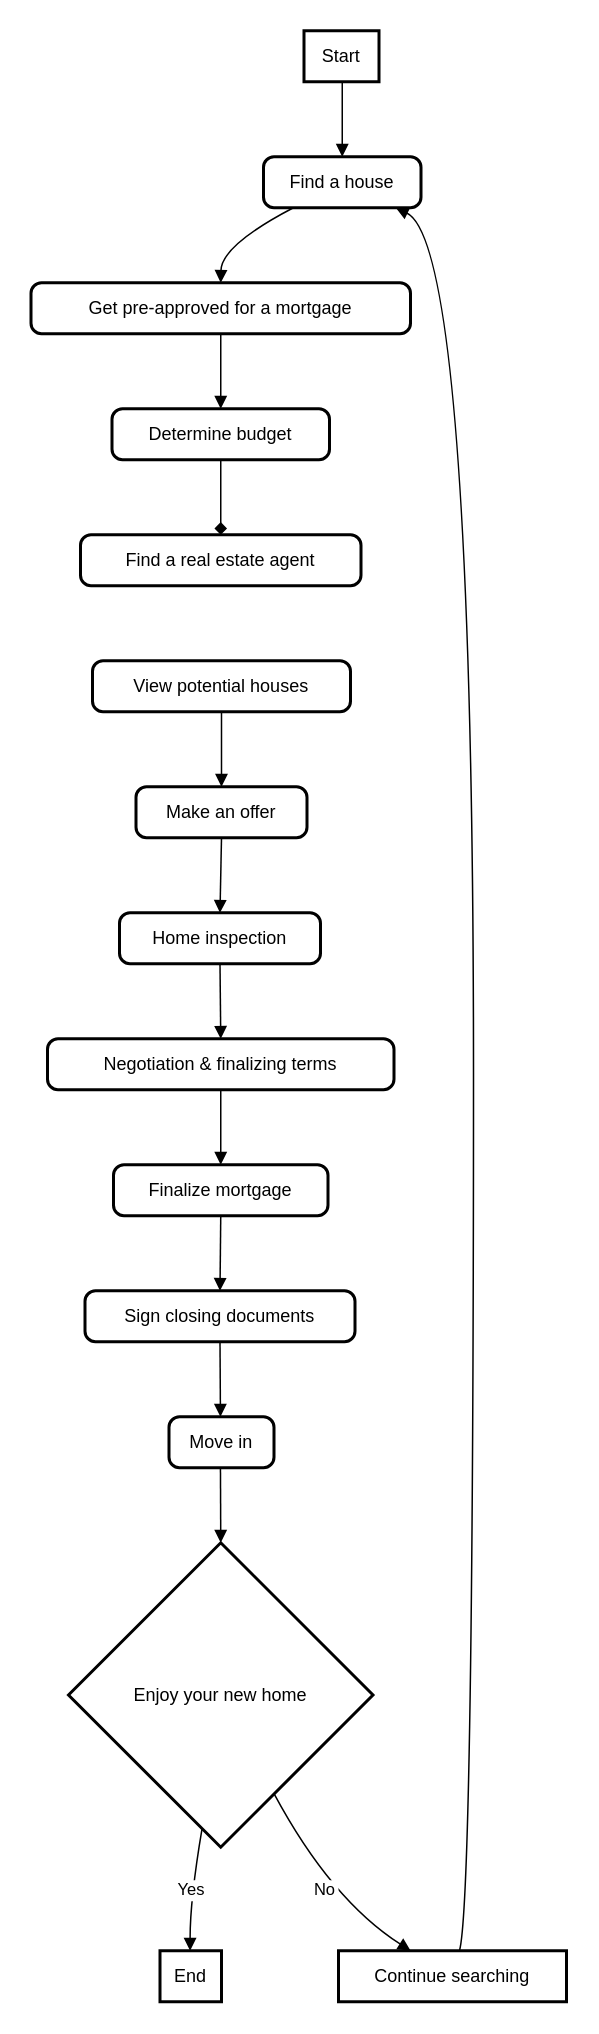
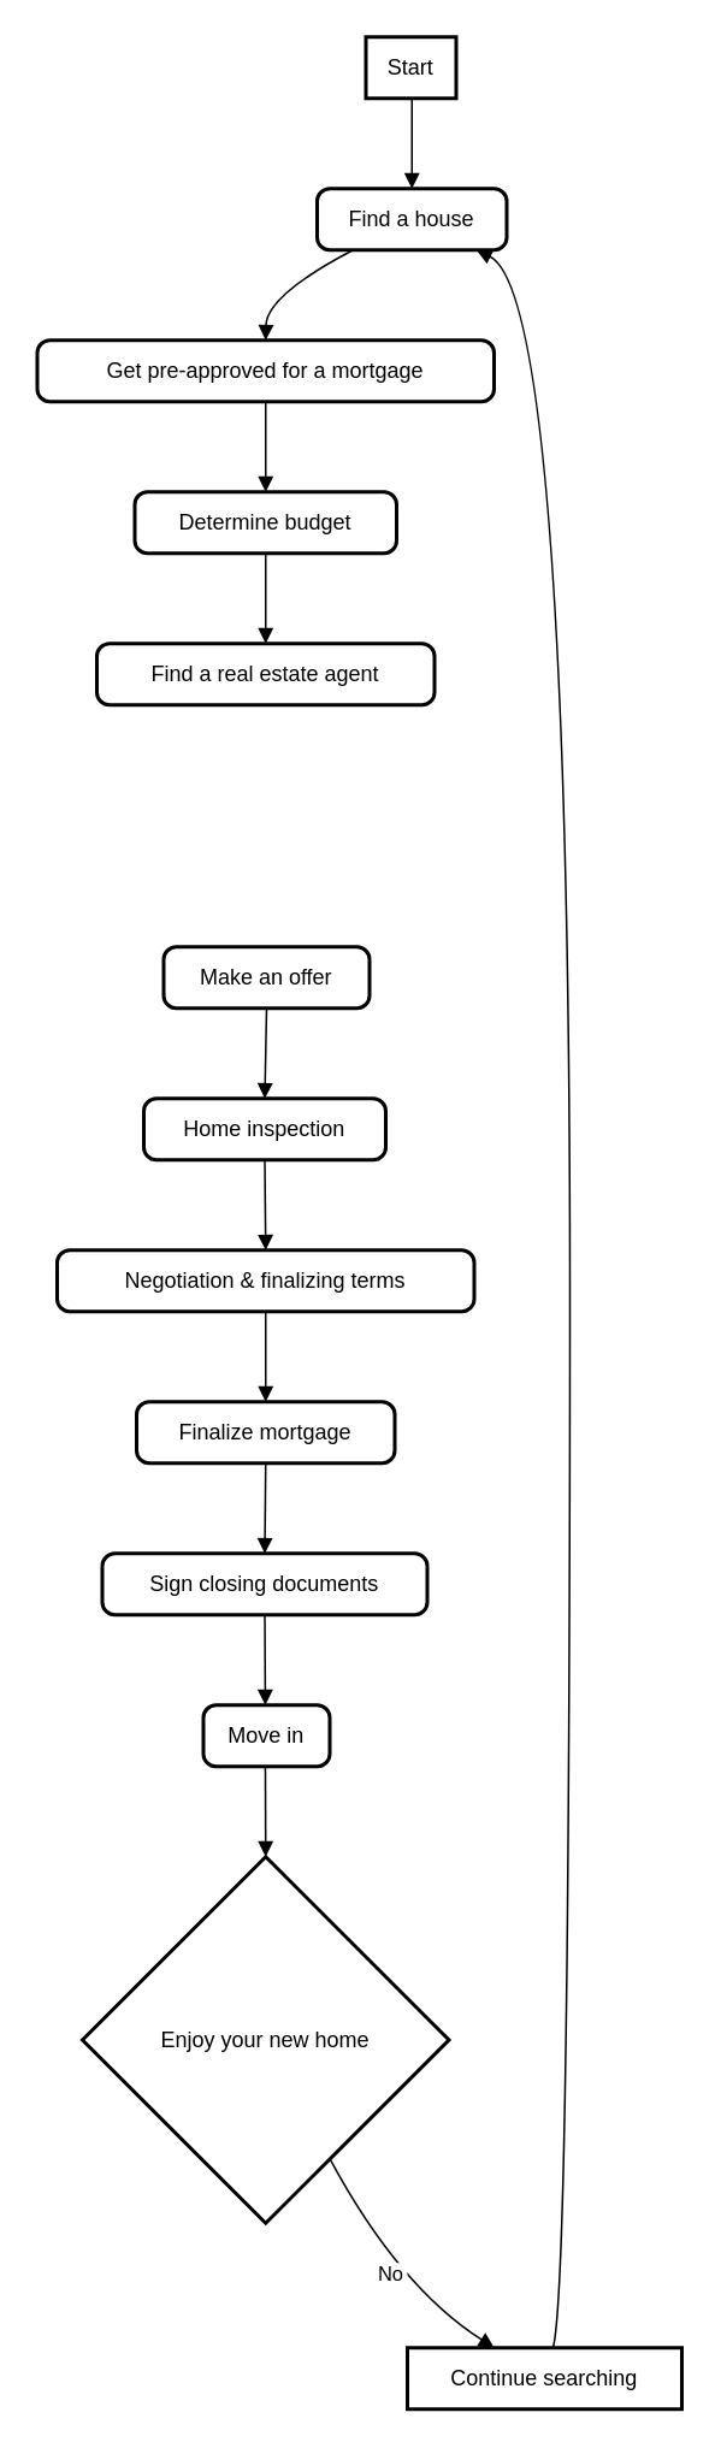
  <mxCell id="0" />
  <mxCell id="1" parent="0" />
  <mxCell id="2" value="Start" style="whiteSpace=wrap;strokeWidth=2;" vertex="1" parent="1"><mxGeometry x="202" width="50" height="34" as="geometry" y="20" /></mxCell>
  <mxCell id="3" value="Find a house" style="rounded=1;absoluteArcSize=1;arcSize=14;whiteSpace=wrap;strokeWidth=2;" vertex="1" parent="1"><mxGeometry x="175" y="104" width="105" height="34" as="geometry" /></mxCell>
  <mxCell id="4" value="Get pre-approved for a mortgage" style="rounded=1;absoluteArcSize=1;arcSize=14;whiteSpace=wrap;strokeWidth=2;" vertex="1" parent="1"><mxGeometry y="188" width="253" height="34" as="geometry" x="20" /></mxCell>
  <mxCell id="5" value="Determine budget" style="rounded=1;absoluteArcSize=1;arcSize=14;whiteSpace=wrap;strokeWidth=2;" vertex="1" parent="1"><mxGeometry x="74" y="272" width="145" height="34" as="geometry" /></mxCell>
  <mxCell id="6" value="Find a real estate agent" style="rounded=1;absoluteArcSize=1;arcSize=14;whiteSpace=wrap;strokeWidth=2;" vertex="1" parent="1"><mxGeometry x="53" y="356" width="187" height="34" as="geometry" /></mxCell>
- <mxCell id="7" value="View potential houses" style="rounded=1;absoluteArcSize=1;arcSize=14;whiteSpace=wrap;strokeWidth=2;" vertex="1" parent="1"><mxGeometry x="61" y="440" width="172" height="34" as="geometry" /></mxCell>
  <mxCell id="8" value="Make an offer" style="rounded=1;absoluteArcSize=1;arcSize=14;whiteSpace=wrap;strokeWidth=2;" vertex="1" parent="1"><mxGeometry x="90" y="524" width="114" height="34" as="geometry" /></mxCell>
  <mxCell id="9" value="Home inspection" style="rounded=1;absoluteArcSize=1;arcSize=14;whiteSpace=wrap;strokeWidth=2;" vertex="1" parent="1"><mxGeometry x="79" y="608" width="134" height="34" as="geometry" /></mxCell>
  <mxCell id="10" value="Negotiation &amp; finalizing terms" style="rounded=1;absoluteArcSize=1;arcSize=14;whiteSpace=wrap;strokeWidth=2;" vertex="1" parent="1"><mxGeometry x="31" y="692" width="231" height="34" as="geometry" /></mxCell>
  <mxCell id="11" value="Finalize mortgage" style="rounded=1;absoluteArcSize=1;arcSize=14;whiteSpace=wrap;strokeWidth=2;" vertex="1" parent="1"><mxGeometry x="75" y="776" width="143" height="34" as="geometry" /></mxCell>
  <mxCell id="12" value="Sign closing documents" style="rounded=1;absoluteArcSize=1;arcSize=14;whiteSpace=wrap;strokeWidth=2;" vertex="1" parent="1"><mxGeometry x="56" y="860" width="180" height="34" as="geometry" /></mxCell>
  <mxCell id="13" value="Move in" style="rounded=1;absoluteArcSize=1;arcSize=14;whiteSpace=wrap;strokeWidth=2;" vertex="1" parent="1"><mxGeometry x="112" y="944" width="70" height="34" as="geometry" /></mxCell>
  <mxCell id="14" value="Enjoy your new home" style="rhombus;strokeWidth=2;whiteSpace=wrap;" vertex="1" parent="1"><mxGeometry x="45" y="1028" width="203" height="203" as="geometry" /></mxCell>
- <mxCell id="15" value="End" style="whiteSpace=wrap;strokeWidth=2;" vertex="1" parent="1"><mxGeometry x="106" y="1300" width="41" height="34" as="geometry" /></mxCell>
  <mxCell id="16" value="Continue searching" style="whiteSpace=wrap;strokeWidth=2;" vertex="1" parent="1"><mxGeometry x="225" y="1300" width="152" height="34" as="geometry" /></mxCell>
  <mxCell id="17" value="" style="curved=1;startArrow=none;endArrow=block;exitX=0.51;exitY=1;entryX=0.5;entryY=0;" edge="1" parent="1" source="2" target="3"><mxGeometry relative="1" as="geometry"><Array as="points" /></mxGeometry></mxCell>
  <mxCell id="18" value="" style="curved=1;startArrow=none;endArrow=block;exitX=0.19;exitY=1;entryX=0.5;entryY=0;" edge="1" parent="1" source="3" target="4"><mxGeometry relative="1" as="geometry"><Array as="points"><mxPoint x="147" y="163" /></Array></mxGeometry></mxCell>
  <mxCell id="19" value="" style="curved=1;startArrow=none;endArrow=block;exitX=0.5;exitY=1;entryX=0.5;entryY=0;" edge="1" parent="1" source="4" target="5"><mxGeometry relative="1" as="geometry"><Array as="points" /></mxGeometry></mxCell>
- <mxCell id="20" value="" style="curved=1;startArrow=none;endArrow=diamond;exitX=0.5;exitY=1;entryX=0.5;entryY=0;" edge="1" parent="1" source="5" target="6"><mxGeometry relative="1" as="geometry"><Array as="points" /></mxGeometry></mxCell>
- <mxCell id="21" value="" style="curved=1;startArrow=none;endArrow=block;exitX=0.5;exitY=1;entryX=0.5;entryY=0;" edge="1" parent="1" source="7" target="8"><mxGeometry relative="1" as="geometry"><Array as="points" /></mxGeometry></mxCell>
+ <mxCell id="20" value="" style="curved=1;startArrow=none;endArrow=block;exitX=0.5;exitY=1;entryX=0.5;entryY=0;" edge="1" parent="1" source="5" target="6"><mxGeometry relative="1" as="geometry"><Array as="points" /></mxGeometry></mxCell>
  <mxCell id="22" value="" style="curved=1;startArrow=none;endArrow=block;exitX=0.5;exitY=1;entryX=0.5;entryY=0;" edge="1" parent="1" source="8" target="9"><mxGeometry relative="1" as="geometry"><Array as="points" /></mxGeometry></mxCell>
  <mxCell id="23" value="" style="curved=1;startArrow=none;endArrow=block;exitX=0.5;exitY=1;entryX=0.5;entryY=0;" edge="1" parent="1" source="9" target="10"><mxGeometry relative="1" as="geometry"><Array as="points" /></mxGeometry></mxCell>
  <mxCell id="24" value="" style="curved=1;startArrow=none;endArrow=block;exitX=0.5;exitY=1;entryX=0.5;entryY=0;" edge="1" parent="1" source="10" target="11"><mxGeometry relative="1" as="geometry"><Array as="points" /></mxGeometry></mxCell>
  <mxCell id="25" value="" style="curved=1;startArrow=none;endArrow=block;exitX=0.5;exitY=1;entryX=0.5;entryY=0;" edge="1" parent="1" source="11" target="12"><mxGeometry relative="1" as="geometry"><Array as="points" /></mxGeometry></mxCell>
  <mxCell id="26" value="" style="curved=1;startArrow=none;endArrow=block;exitX=0.5;exitY=1;entryX=0.49;entryY=0;" edge="1" parent="1" source="12" target="13"><mxGeometry relative="1" as="geometry"><Array as="points" /></mxGeometry></mxCell>
  <mxCell id="27" value="" style="curved=1;startArrow=none;endArrow=block;exitX=0.49;exitY=1;entryX=0.5;entryY=0;" edge="1" parent="1" source="13" target="14"><mxGeometry relative="1" as="geometry"><Array as="points" /></mxGeometry></mxCell>
- <mxCell id="28" value="Yes" style="curved=1;startArrow=none;endArrow=block;exitX=0.43;exitY=1;entryX=0.49;entryY=0.01;" edge="1" parent="1" source="14" target="15"><mxGeometry relative="1" as="geometry"><Array as="points"><mxPoint x="126" y="1266" /></Array></mxGeometry></mxCell>
  <mxCell id="29" value="No" style="curved=1;startArrow=none;endArrow=block;exitX=0.77;exitY=1;entryX=0.32;entryY=0.01;" edge="1" parent="1" source="14" target="16"><mxGeometry relative="1" as="geometry"><Array as="points"><mxPoint x="220" y="1266" /></Array></mxGeometry></mxCell>
  <mxCell id="30" value="" style="curved=1;startArrow=none;endArrow=block;exitX=0.53;exitY=0.01;entryX=0.84;entryY=1;" edge="1" parent="1" source="16" target="3"><mxGeometry relative="1" as="geometry"><Array as="points"><mxPoint x="315" y="1266" /><mxPoint x="315" y="163" /></Array></mxGeometry></mxCell>
